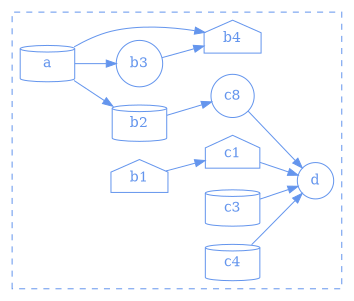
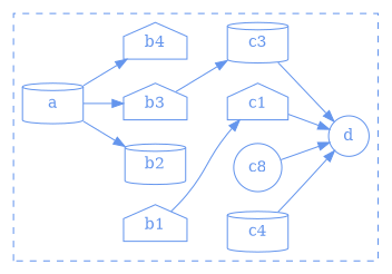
  digraph {
    rankdir=LR
    node [color=cornflowerblue fontcolor=cornflowerblue shape=cylinder]
    edge [color=cornflowerblue fontcolor=cornflowerblue]
    a
    b1 [shape=house]
    b2
-   b3 [shape=circle]
+   b3 [shape=house]
    b4 [shape=house]
    c1 [shape=house]
    d [shape=circle]
    n8 [label=c8 shape=circle]
    c3
    c4
    subgraph cluster_1 {
      color=cornflowerblue
      fontcolor=cornflowerblue
      style=dashed
      a
      b1
      b2
      b3
      b4
      c1
      d
      n8
      c3
      c4
    }
    a -> b2
    a -> b3
    a -> b4
    b1 -> c1
-   b2 -> n8
-   b3 -> b4
+   b3 -> c3
    c1 -> d
    n8 -> d
    c3 -> d
    c4 -> d
  }
